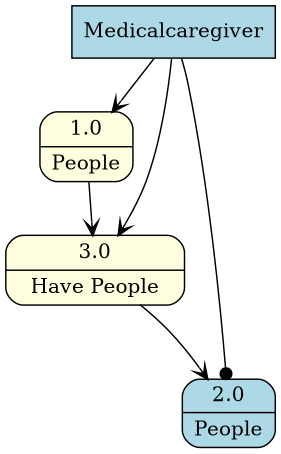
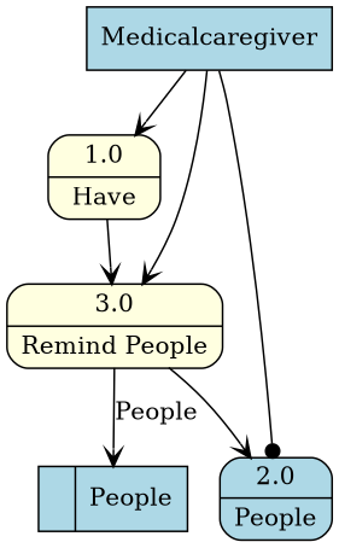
  digraph {
    node [fillcolor=lightblue shape=Mrecord style=filled]
    edge [arrowhead=vee]
+   n1 [label="<f0>  |<f1> People " shape=record]
    n2 [label=Medicalcaregiver shape=box]
-   n3 [fillcolor=lightyellow label="{<f0> 1.0|<f1> People }"]
+   n3 [fillcolor=lightyellow label="{<f0> 1.0|<f1> Have }"]
    n4 [label="{<f0> 2.0|<f1> People }"]
-   n5 [fillcolor=lightyellow label="{<f0> 3.0|<f1> Have People }"]
+   n5 [fillcolor=lightyellow label="{<f0> 3.0|<f1> Remind People }"]
    n2 -> n3
    n2 -> n4 [arrowhead=dot]
    n2 -> n5
    n3 -> n5
+   n5 -> n1 [label=People]
    n5 -> n4
  }
